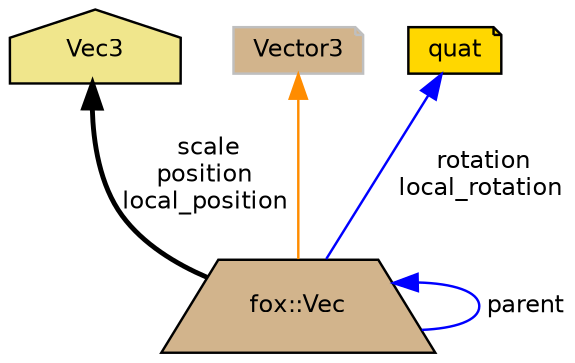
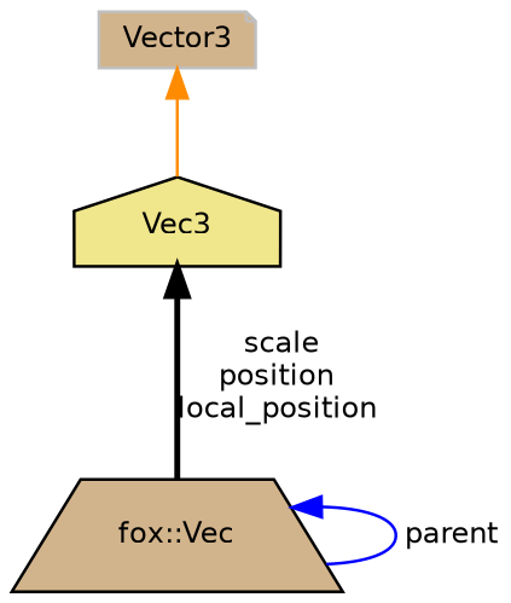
  digraph {
    node [color=black fillcolor=tan fontname=Helvetica fontsize=10 shape=note style=filled]
    edge [color=blue dir=back fontname=Helvetica fontsize=10 labelfontname=Helvetica labelfontsize=10 style=solid]
    n1 [fontcolor=black height=0.2 label="fox::Vec" shape=trapezium width=0.4]
    n2 [fillcolor=khaki height=0.2 label=Vec3 shape=house width=0.4]
    n3 [color=grey75 height=0.2 label=Vector3 width=0.4]
-   n4 [fillcolor=gold height=0.2 label=quat width=0.4]
    n1 -> n1 [label=" parent"]
    n2 -> n1 [color=black label=" scale\nposition\nlocal_position" style=bold]
-   n3 -> n1 [color=darkorange]
-   n4 -> n1 [label=" rotation\nlocal_rotation"]
+   n3 -> n2 [color=darkorange]
  }
